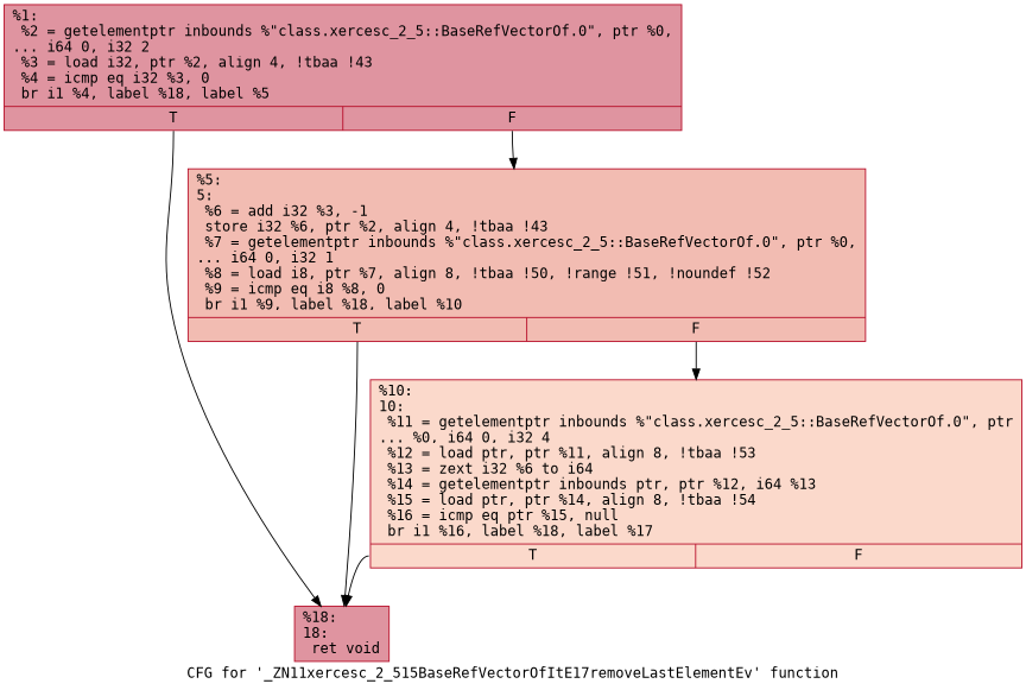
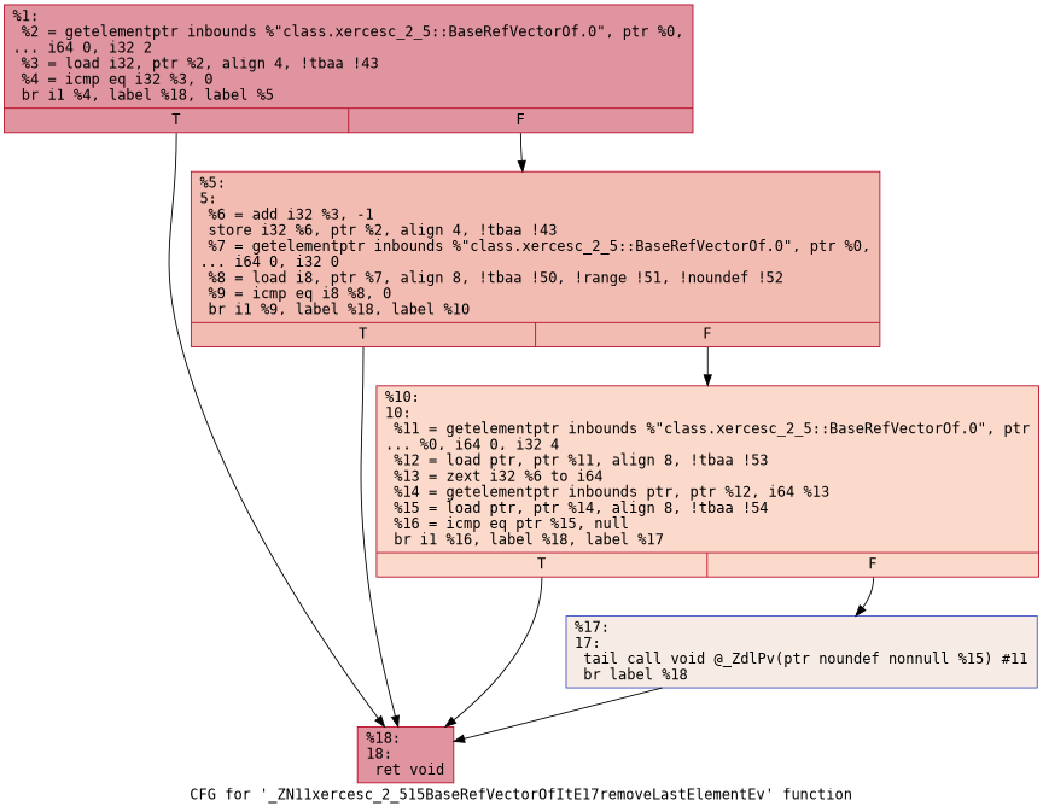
  digraph {
    fontname="DejaVu Sans Mono"
    label="CFG for '_ZN11xercesc_2_515BaseRefVectorOfItE17removeLastElementEv' function"
    node [color="#b70d28ff" fillcolor="#b70d2870" fontname="DejaVu Sans Mono" shape=record style=filled]
    edge [fontname="DejaVu Sans Mono" tailport=s0]
    n1 [label="{%1:\l  %2 = getelementptr inbounds %\"class.xercesc_2_5::BaseRefVectorOf.0\", ptr %0,\l... i64 0, i32 2\l  %3 = load i32, ptr %2, align 4, !tbaa !43\l  %4 = icmp eq i32 %3, 0\l  br i1 %4, label %18, label %5\l|{<s0>T|<s1>F}}"]
    n2 [label="{%18:\l18:                                               \l  ret void\l}"]
-   n3 [fillcolor="#e1675170" label="{%5:\l5:                                                \l  %6 = add i32 %3, -1\l  store i32 %6, ptr %2, align 4, !tbaa !43\l  %7 = getelementptr inbounds %\"class.xercesc_2_5::BaseRefVectorOf.0\", ptr %0,\l... i64 0, i32 1\l  %8 = load i8, ptr %7, align 8, !tbaa !50, !range !51, !noundef !52\l  %9 = icmp eq i8 %8, 0\l  br i1 %9, label %18, label %10\l|{<s0>T|<s1>F}}"]
+   n3 [fillcolor="#e1675170" label="{%5:\l5:                                                \l  %6 = add i32 %3, -1\l  store i32 %6, ptr %2, align 4, !tbaa !43\l  %7 = getelementptr inbounds %\"class.xercesc_2_5::BaseRefVectorOf.0\", ptr %0,\l... i64 0, i32 0\l  %8 = load i8, ptr %7, align 8, !tbaa !50, !range !51, !noundef !52\l  %9 = icmp eq i8 %8, 0\l  br i1 %9, label %18, label %10\l|{<s0>T|<s1>F}}"]
    n4 [fillcolor="#f7a88970" label="{%10:\l10:                                               \l  %11 = getelementptr inbounds %\"class.xercesc_2_5::BaseRefVectorOf.0\", ptr\l... %0, i64 0, i32 4\l  %12 = load ptr, ptr %11, align 8, !tbaa !53\l  %13 = zext i32 %6 to i64\l  %14 = getelementptr inbounds ptr, ptr %12, i64 %13\l  %15 = load ptr, ptr %14, align 8, !tbaa !54\l  %16 = icmp eq ptr %15, null\l  br i1 %16, label %18, label %17\l|{<s0>T|<s1>F}}"]
+   n5 [color="#3d50c3ff" fillcolor="#ecd3c570" label="{%17:\l17:                                               \l  tail call void @_ZdlPv(ptr noundef nonnull %15) #11\l  br label %18\l}"]
    n1 -> n2
    n1 -> n3 [tailport=s1]
    n3 -> n2
    n3 -> n4 [tailport=s1]
    n4 -> n2
+   n4 -> n5 [tailport=s1]
+   n5 -> n2
  }
